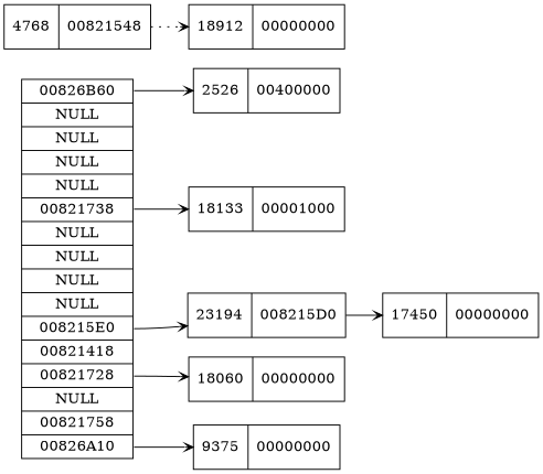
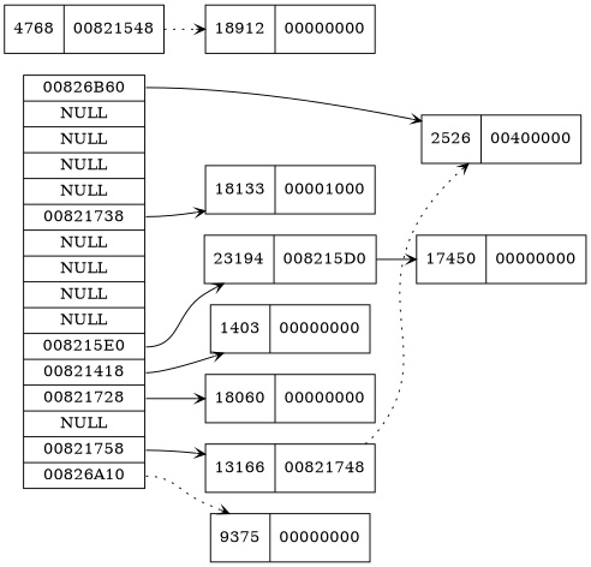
  digraph {
    rankdir=LR
    node [shape=record]
    edge [arrowhead=vee arrowsize=0.8]
    n1 [height=0.6 label="<slot0> 00826B60|<slot1> NULL|<slot2> NULL|<slot3> NULL|<slot4> NULL|<slot5> 00821738|<slot6> NULL|<slot7> NULL|<slot8> NULL|<slot9> NULL|<slot10> 008215E0|<slot11> 00821418|<slot12> 00821728|<slot13> NULL|<slot14> 00821758|<slot15> 00826A10" width=1.5]
    n2 [height=0.6 label="{18133|00001000}" width=1.5]
    n3 [height=0.6 label="{23194|008215D0}" width=1.5]
+   n4 [height=0.6 label="{1403|00000000}" width=1.5]
    n5 [height=0.6 label="{18060|00000000}" width=1.5]
+   n6 [height=0.6 label="{13166|00821748}" width=1.5]
    n7 [height=0.6 label="{9375|00000000}" width=1.5]
    n8 [height=0.6 label="{2526|00400000}" width=1.5]
    n9 [height=0.6 label="{4768|00821548}" width=1.5]
    n10 [height=0.6 label="{18912|00000000}" width=1.5]
    n11 [height=0.6 label="{17450|00000000}" width=1.5]
    n1 -> n2 [tailport=slot5]
    n1 -> n3 [tailport=slot10]
+   n1 -> n4 [tailport=slot11]
    n1 -> n5 [tailport=slot12]
-   n1 -> n7 [tailport=slot15]
+   n1 -> n6 [tailport=slot14]
+   n1 -> n7 [tailport=slot15 style=dotted]
    n1 -> n8 [tailport=slot0]
    n3 -> n11 [style=solid]
+   n6 -> n8 [style=dotted]
    n9 -> n10 [style=dotted]
  }
